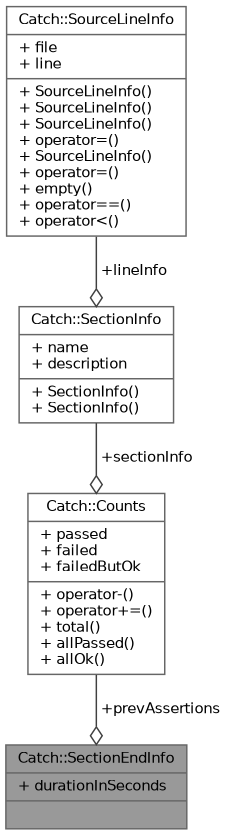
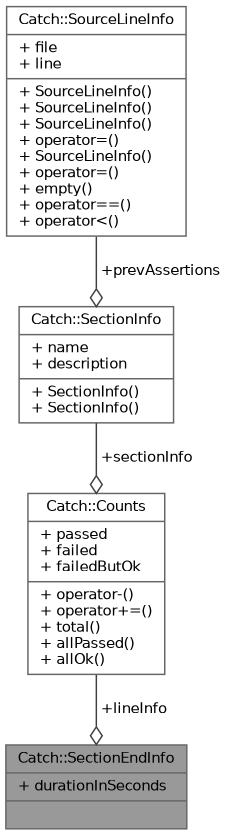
  digraph {
    node [color=gray40 fillcolor=white fontname=Helvetica fontsize=10 shape=record style=filled]
    edge [arrowhead=odiamond color=grey25 fontname=Helvetica fontsize=10 labelfontname=Helvetica labelfontsize=10 style=solid]
    n1 [fillcolor=grey60 fontcolor=black height=0.2 label="{Catch::SectionEndInfo\n|+ durationInSeconds\l|}" width=0.4]
    n2 [height=0.2 label="{Catch::SectionInfo\n|+ name\l+ description\l|+ SectionInfo()\l+ SectionInfo()\l}" width=0.4]
    n3 [height=0.2 label="{Catch::Counts\n|+ passed\l+ failed\l+ failedButOk\l|+ operator-()\l+ operator+=()\l+ total()\l+ allPassed()\l+ allOk()\l}" width=0.4]
    n4 [height=0.2 label="{Catch::SourceLineInfo\n|+ file\l+ line\l|+ SourceLineInfo()\l+ SourceLineInfo()\l+ SourceLineInfo()\l+ operator=()\l+ SourceLineInfo()\l+ operator=()\l+ empty()\l+ operator==()\l+ operator\<()\l}" width=0.4]
    n2 -> n3 [label=" +sectionInfo"]
-   n3 -> n1 [label=" +prevAssertions"]
-   n4 -> n2 [label=" +lineInfo"]
+   n3 -> n1 [label=" +lineInfo"]
+   n4 -> n2 [label=" +prevAssertions"]
  }
